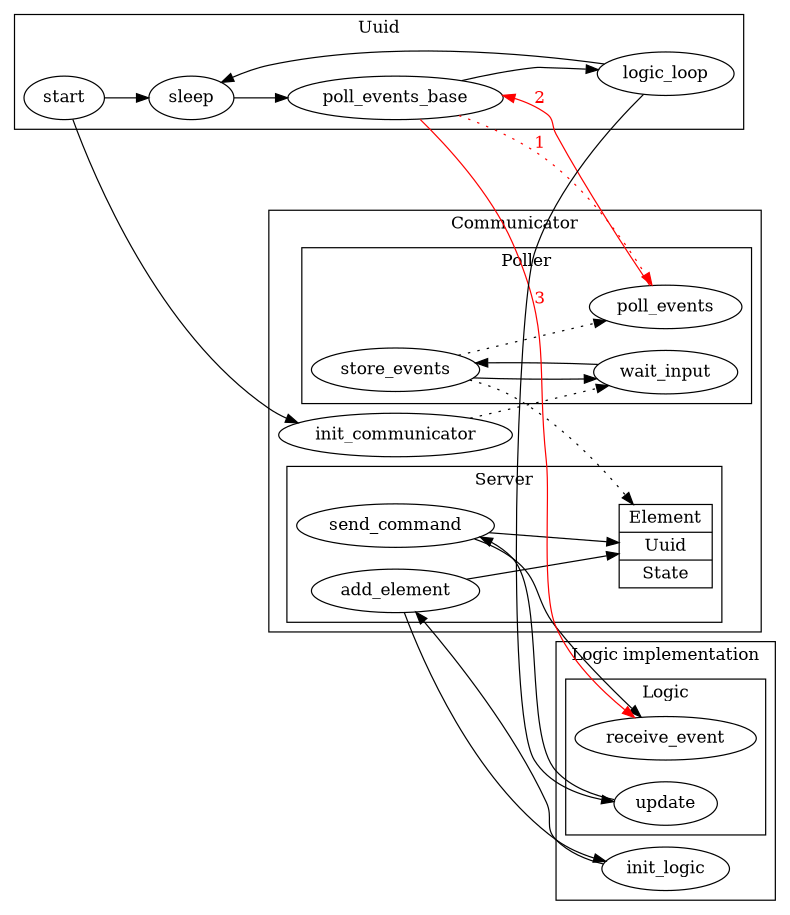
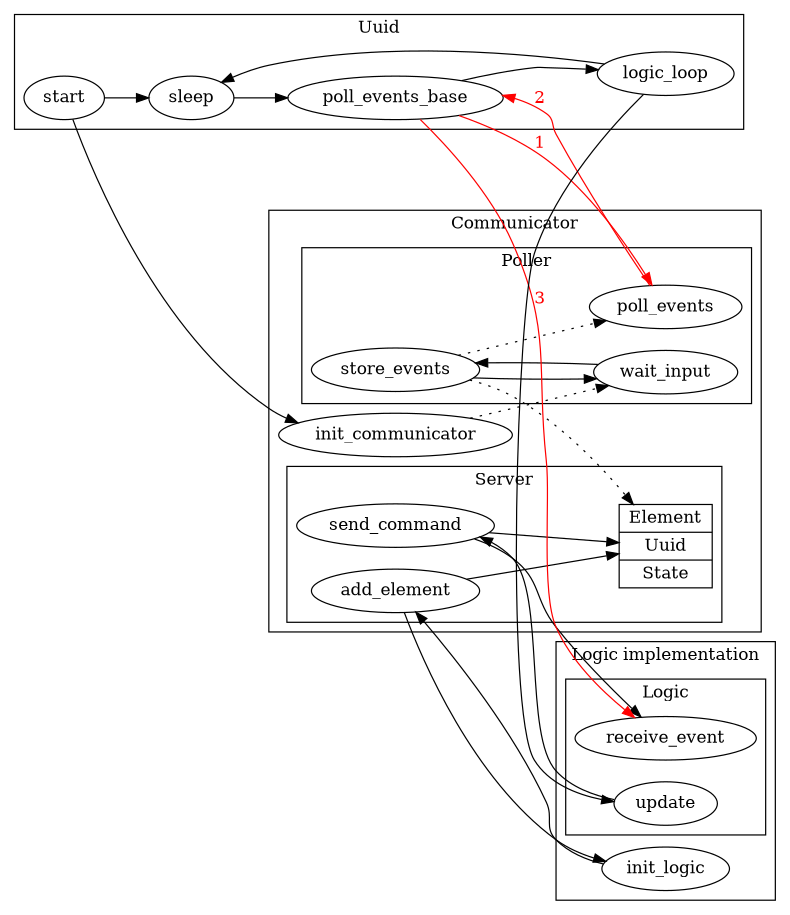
  digraph {
    rankdir=LR
    update
    receive_event
    init_logic
    store_events
    poll_events
    wait_input
    send_command
    add_element
    n9 [label="Element | Uuid | State" shape=record]
    init_communicator
    start
    sleep
    poll_events_base
    logic_loop
    subgraph cluster_1 {
      label="Logic implementation"
      init_logic
      subgraph cluster_2 {
        label=Logic
        update
        receive_event
      }
    }
    subgraph cluster_3 {
      label=Communicator
      init_communicator
      subgraph cluster_4 {
        label=Poller
        store_events
        poll_events
        wait_input
      }
      subgraph cluster_5 {
        label=Server
        send_command
        add_element
        n9
      }
    }
    subgraph cluster_6 {
      label=Uuid
      start
      sleep
      poll_events_base
      logic_loop
    }
    update -> send_command
    init_logic -> add_element
    store_events -> poll_events [style=dotted]
    store_events -> wait_input
    store_events -> n9 [style=dotted]
    poll_events -> poll_events_base [color=red fontcolor=red label=2]
    wait_input -> store_events
    send_command -> receive_event
    send_command -> n9
    add_element -> init_logic
    add_element -> n9
    init_communicator -> wait_input [style=dotted]
    start -> init_communicator
    start -> sleep
    sleep -> poll_events_base
    poll_events_base -> receive_event [color=red fontcolor=red label=3]
-   poll_events_base -> poll_events [color=red fontcolor=red label=1 style=dotted]
+   poll_events_base -> poll_events [color=red fontcolor=red label=1]
    poll_events_base -> logic_loop
    logic_loop -> update
    logic_loop -> sleep
  }
